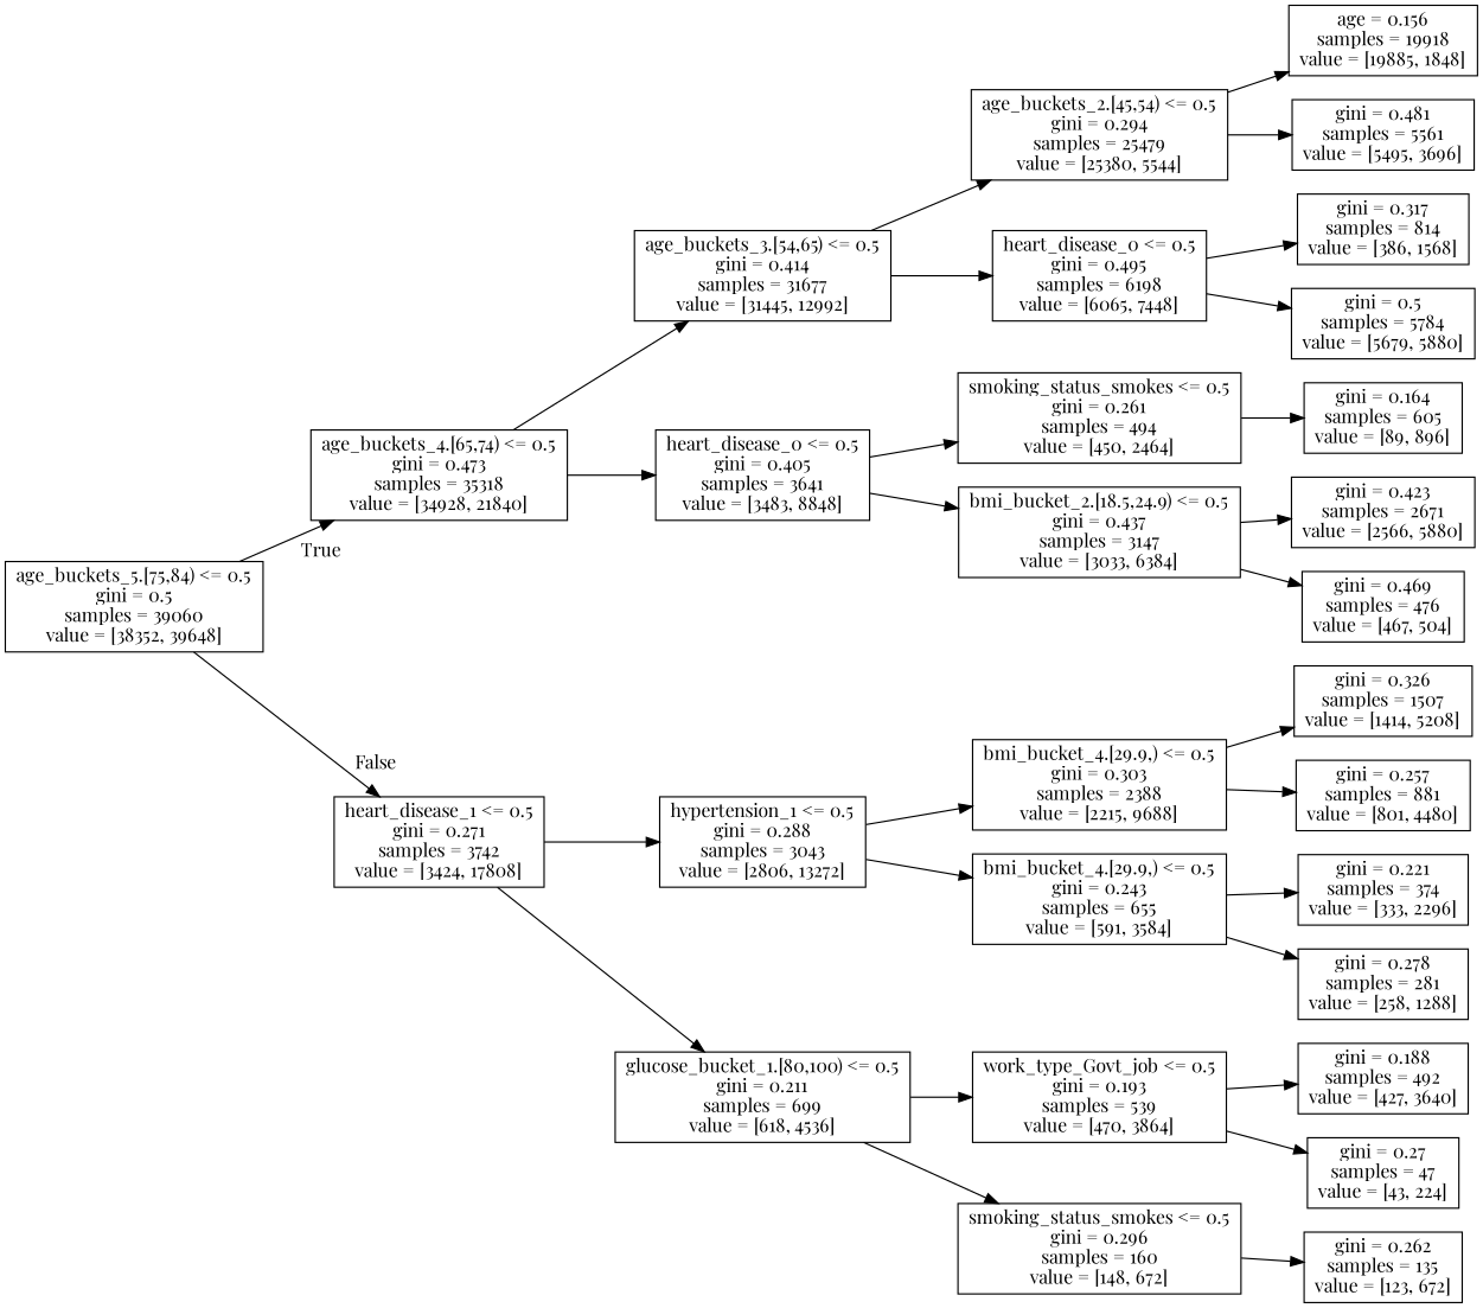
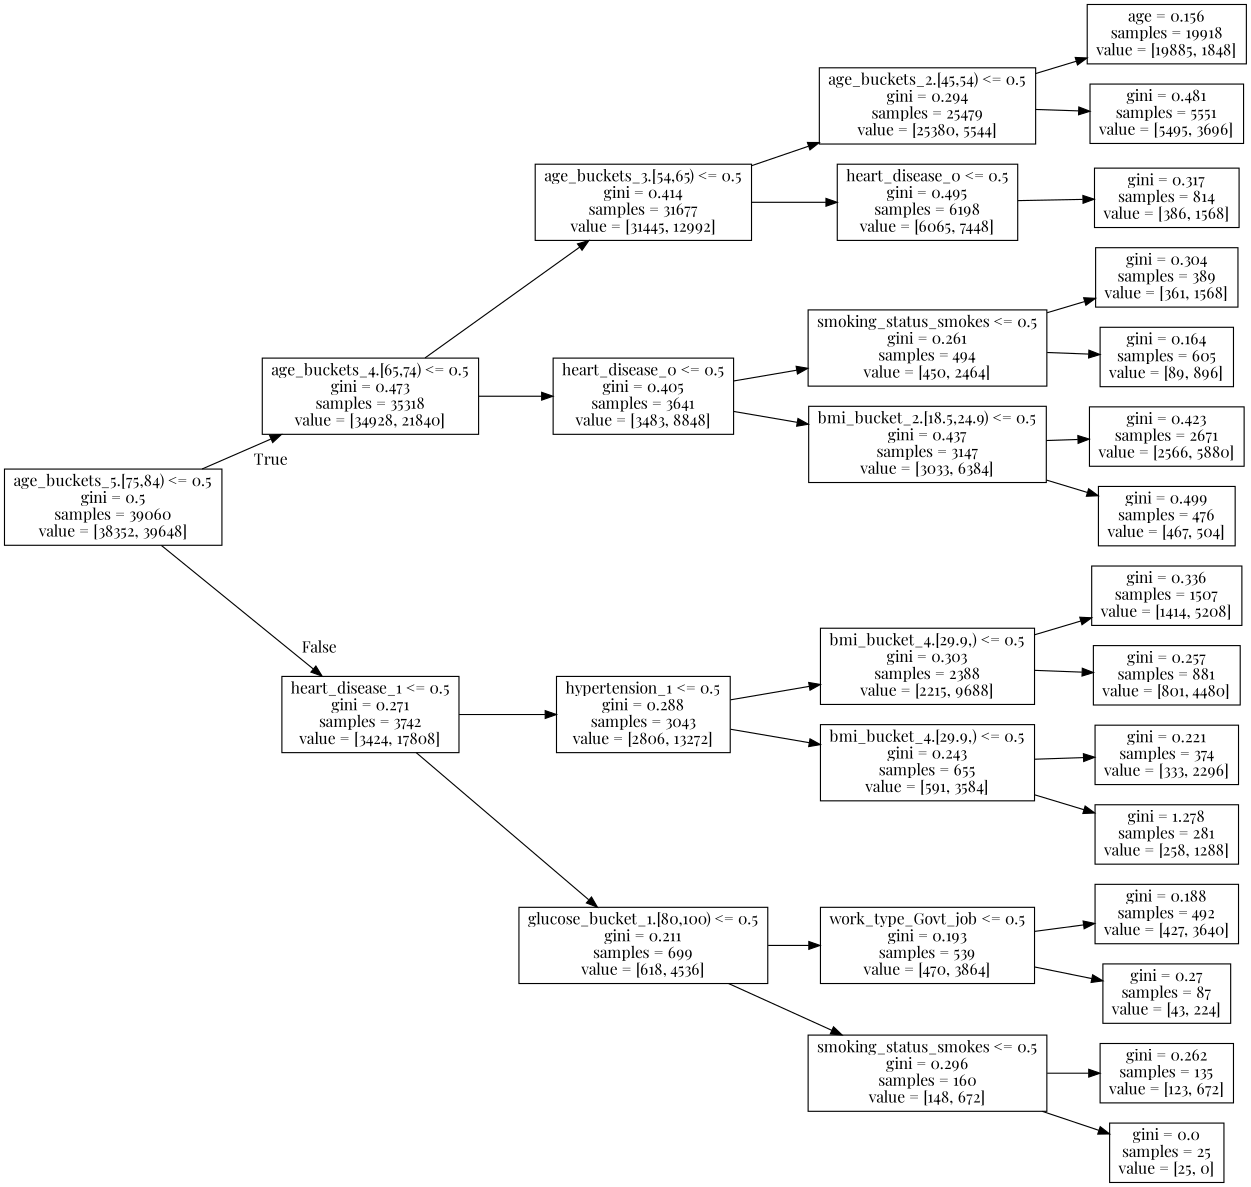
  digraph {
    fontname="Playfair Display"
    rankdir=LR
    node [fontname="Playfair Display" shape=box]
    edge [fontname="Playfair Display"]
    n1 [label="age_buckets_5.[75,84) <= 0.5\ngini = 0.5\nsamples = 39060\nvalue = [38352, 39648]"]
    n2 [label="age_buckets_4.[65,74) <= 0.5\ngini = 0.473\nsamples = 35318\nvalue = [34928, 21840]"]
    n3 [label="heart_disease_1 <= 0.5\ngini = 0.271\nsamples = 3742\nvalue = [3424, 17808]"]
    n4 [label="age_buckets_3.[54,65) <= 0.5\ngini = 0.414\nsamples = 31677\nvalue = [31445, 12992]"]
    n5 [label="heart_disease_0 <= 0.5\ngini = 0.405\nsamples = 3641\nvalue = [3483, 8848]"]
    n6 [label="hypertension_1 <= 0.5\ngini = 0.288\nsamples = 3043\nvalue = [2806, 13272]"]
    n7 [label="glucose_bucket_1.[80,100) <= 0.5\ngini = 0.211\nsamples = 699\nvalue = [618, 4536]"]
    n8 [label="age_buckets_2.[45,54) <= 0.5\ngini = 0.294\nsamples = 25479\nvalue = [25380, 5544]"]
    n9 [label="heart_disease_0 <= 0.5\ngini = 0.495\nsamples = 6198\nvalue = [6065, 7448]"]
    n10 [label="smoking_status_smokes <= 0.5\ngini = 0.261\nsamples = 494\nvalue = [450, 2464]"]
    n11 [label="bmi_bucket_2.[18.5,24.9) <= 0.5\ngini = 0.437\nsamples = 3147\nvalue = [3033, 6384]"]
    n12 [label="age = 0.156\nsamples = 19918\nvalue = [19885, 1848]"]
-   n13 [label="gini = 0.481\nsamples = 5561\nvalue = [5495, 3696]"]
+   n13 [label="gini = 0.481\nsamples = 5551\nvalue = [5495, 3696]"]
    n14 [label="gini = 0.317\nsamples = 814\nvalue = [386, 1568]"]
-   n15 [label="gini = 0.5\nsamples = 5784\nvalue = [5679, 5880]"]
+   n16 [label="gini = 0.304\nsamples = 389\nvalue = [361, 1568]"]
    n17 [label="gini = 0.164\nsamples = 605\nvalue = [89, 896]"]
    n18 [label="gini = 0.423\nsamples = 2671\nvalue = [2566, 5880]"]
-   n19 [label="gini = 0.469\nsamples = 476\nvalue = [467, 504]"]
+   n19 [label="gini = 0.499\nsamples = 476\nvalue = [467, 504]"]
    n20 [label="bmi_bucket_4.[29.9,) <= 0.5\ngini = 0.303\nsamples = 2388\nvalue = [2215, 9688]"]
    n21 [label="bmi_bucket_4.[29.9,) <= 0.5\ngini = 0.243\nsamples = 655\nvalue = [591, 3584]"]
    n22 [label="work_type_Govt_job <= 0.5\ngini = 0.193\nsamples = 539\nvalue = [470, 3864]"]
    n23 [label="smoking_status_smokes <= 0.5\ngini = 0.296\nsamples = 160\nvalue = [148, 672]"]
-   n24 [label="gini = 0.326\nsamples = 1507\nvalue = [1414, 5208]"]
+   n24 [label="gini = 0.336\nsamples = 1507\nvalue = [1414, 5208]"]
    n25 [label="gini = 0.257\nsamples = 881\nvalue = [801, 4480]"]
    n26 [label="gini = 0.221\nsamples = 374\nvalue = [333, 2296]"]
-   n27 [label="gini = 0.278\nsamples = 281\nvalue = [258, 1288]"]
+   n27 [label="gini = 1.278\nsamples = 281\nvalue = [258, 1288]"]
    n28 [label="gini = 0.188\nsamples = 492\nvalue = [427, 3640]"]
-   n29 [label="gini = 0.27\nsamples = 47\nvalue = [43, 224]"]
+   n29 [label="gini = 0.27\nsamples = 87\nvalue = [43, 224]"]
    n30 [label="gini = 0.262\nsamples = 135\nvalue = [123, 672]"]
+   n31 [label="gini = 0.0\nsamples = 25\nvalue = [25, 0]"]
    n1 -> n2 [headlabel=True labelangle=45 labeldistance=2.5]
    n1 -> n3 [headlabel=False labelangle=-45 labeldistance=2.5]
    n2 -> n4
    n2 -> n5
    n3 -> n6
    n3 -> n7
    n4 -> n8
    n4 -> n9
    n5 -> n10
    n5 -> n11
    n6 -> n20
    n6 -> n21
    n7 -> n22
    n7 -> n23
    n8 -> n12
    n8 -> n13
    n9 -> n14
-   n9 -> n15
+   n10 -> n16
    n10 -> n17
    n11 -> n18
    n11 -> n19
    n20 -> n24
    n20 -> n25
    n21 -> n26
    n21 -> n27
    n22 -> n28
    n22 -> n29
    n23 -> n30
+   n23 -> n31
  }
